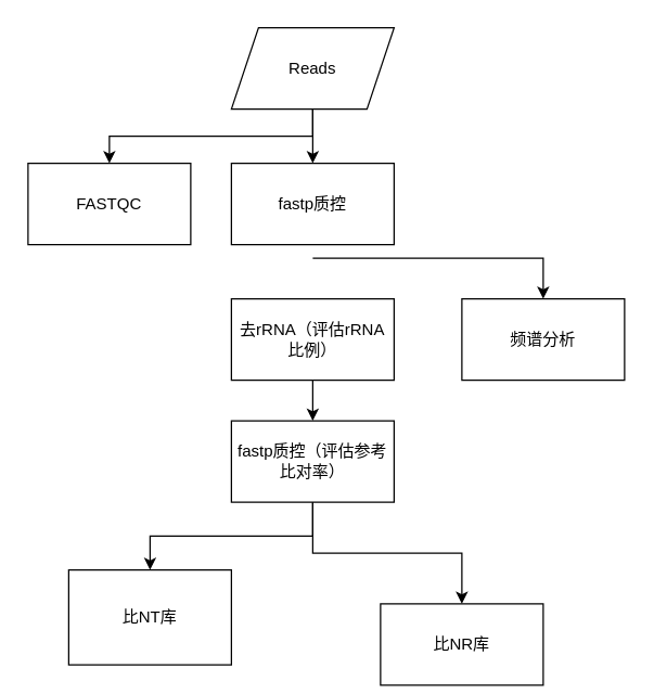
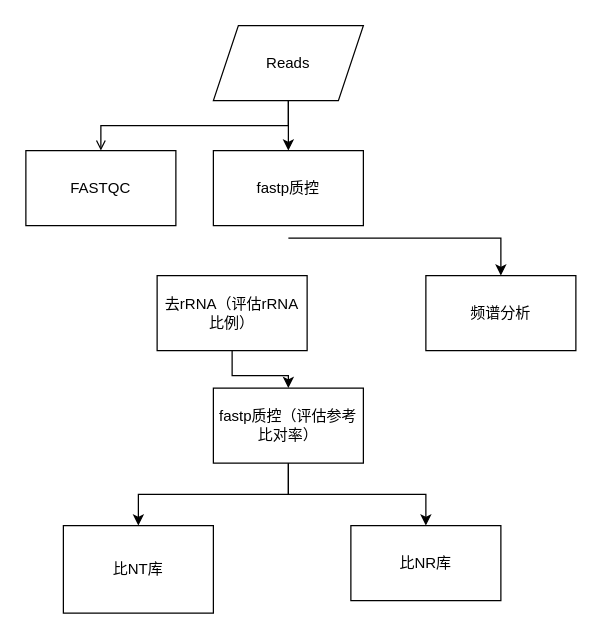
  <mxCell id="0" />
  <mxCell id="1" parent="0" />
- <mxCell id="2" value="" style="edgeStyle=orthogonalEdgeStyle;rounded=0;orthogonalLoop=1;jettySize=auto;html=1;entryX=0.5;entryY=0;entryDx=0;entryDy=0;exitX=0.5;exitY=1;exitDx=0;exitDy=0;" edge="1" parent="1" source="3" target="4"><mxGeometry relative="1" as="geometry"><mxPoint x="90" y="50" as="targetPoint" /></mxGeometry></mxCell>
+ <mxCell id="2" value="" style="edgeStyle=orthogonalEdgeStyle;rounded=0;orthogonalLoop=1;jettySize=auto;html=1;entryX=0.5;entryY=0;entryDx=0;entryDy=0;exitX=0.5;exitY=1;exitDx=0;exitDy=0;endArrow=open;" edge="1" parent="1" source="3" target="4"><mxGeometry relative="1" as="geometry"><mxPoint x="90" y="50" as="targetPoint" /></mxGeometry></mxCell>
  <mxCell id="3" value="Reads" style="shape=parallelogram;perimeter=parallelogramPerimeter;whiteSpace=wrap;html=1;fixedSize=1;" vertex="1" parent="1"><mxGeometry x="170" y="20" width="120" height="60" as="geometry" /></mxCell>
  <mxCell id="4" value="FASTQC" style="rounded=0;whiteSpace=wrap;html=1;" vertex="1" parent="1"><mxGeometry x="20" y="120" width="120" height="60" as="geometry" /></mxCell>
  <mxCell id="5" style="edgeStyle=orthogonalEdgeStyle;rounded=0;orthogonalLoop=1;jettySize=auto;html=1;entryX=0.5;entryY=0;entryDx=0;entryDy=0;" edge="1" parent="1" target="13"><mxGeometry relative="1" as="geometry"><mxPoint x="230" y="190" as="sourcePoint" /><Array as="points"><mxPoint x="400" y="190" /></Array></mxGeometry></mxCell>
  <mxCell id="6" value="fastp质控" style="rounded=0;whiteSpace=wrap;html=1;" vertex="1" parent="1"><mxGeometry x="170" y="120" width="120" height="60" as="geometry" /></mxCell>
  <mxCell id="7" value="" style="edgeStyle=orthogonalEdgeStyle;rounded=0;orthogonalLoop=1;jettySize=auto;html=1;" edge="1" parent="1" source="8" target="10"><mxGeometry relative="1" as="geometry" /></mxCell>
- <mxCell id="8" value="去rRNA（评估rRNA比例）" style="rounded=0;whiteSpace=wrap;html=1;" vertex="1" parent="1"><mxGeometry x="170" y="220" width="120" height="60" as="geometry" /></mxCell>
+ <mxCell id="8" value="去rRNA（评估rRNA比例）" style="rounded=0;whiteSpace=wrap;html=1;" vertex="1" parent="1"><mxGeometry x="125" y="220" width="120" height="60" as="geometry" /></mxCell>
  <mxCell id="9" value="" style="edgeStyle=orthogonalEdgeStyle;rounded=0;orthogonalLoop=1;jettySize=auto;html=1;" edge="1" parent="1" source="10" target="11"><mxGeometry relative="1" as="geometry" /></mxCell>
  <mxCell id="10" value="fastp质控（评估参考比对率）" style="rounded=0;whiteSpace=wrap;html=1;" vertex="1" parent="1"><mxGeometry x="170" y="310" width="120" height="60" as="geometry" /></mxCell>
  <mxCell id="11" value="比NT库" style="rounded=0;whiteSpace=wrap;html=1;" vertex="1" parent="1"><mxGeometry x="50" y="420" width="120" height="70" as="geometry" /></mxCell>
- <mxCell id="12" value="比NR库" style="rounded=0;whiteSpace=wrap;html=1;" vertex="1" parent="1"><mxGeometry x="280" y="445" width="120" height="60" as="geometry" /></mxCell>
+ <mxCell id="12" value="比NR库" style="rounded=0;whiteSpace=wrap;html=1;" vertex="1" parent="1"><mxGeometry x="280" y="420" width="120" height="60" as="geometry" /></mxCell>
  <mxCell id="13" value="频谱分析" style="rounded=0;whiteSpace=wrap;html=1;" vertex="1" parent="1"><mxGeometry x="340" y="220" width="120" height="60" as="geometry" /></mxCell>
  <mxCell id="14" value="" style="endArrow=classic;html=1;rounded=0;entryX=0.5;entryY=0;entryDx=0;entryDy=0;exitX=0.5;exitY=1;exitDx=0;exitDy=0;" edge="1" parent="1" source="3" target="6"><mxGeometry width="50" height="50" relative="1" as="geometry"><mxPoint x="250" y="100" as="sourcePoint" /><mxPoint x="240" y="240" as="targetPoint" /></mxGeometry></mxCell>
  <mxCell id="15" value="" style="edgeStyle=orthogonalEdgeStyle;rounded=0;orthogonalLoop=1;jettySize=auto;html=1;exitX=0.5;exitY=1;exitDx=0;exitDy=0;" edge="1" parent="1" source="10" target="12"><mxGeometry relative="1" as="geometry"><mxPoint x="240" y="380" as="sourcePoint" /><mxPoint x="120" y="430" as="targetPoint" /></mxGeometry></mxCell>
